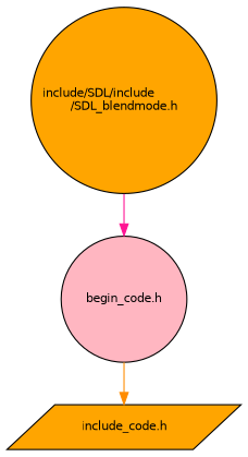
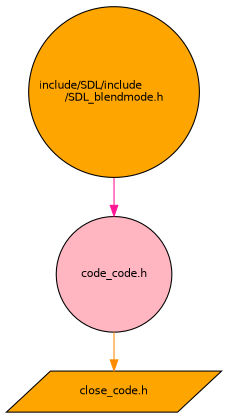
  digraph {
    node [color=black fillcolor=orange fontname=Helvetica fontsize=10 shape=circle style=filled]
    edge [fontname=Helvetica fontsize=10 labelfontname=Helvetica labelfontsize=10 style=solid]
    n1 [fontcolor=black height=0.2 label="include/SDL/include\l/SDL_blendmode.h" width=0.4]
-   n2 [fillcolor=lightpink height=0.2 label="begin_code.h" width=0.4]
-   n3 [height=0.2 label="include_code.h" shape=parallelogram width=0.4]
+   n2 [fillcolor=lightpink height=0.2 label="code_code.h" width=0.4]
+   n3 [height=0.2 label="close_code.h" shape=parallelogram width=0.4]
    n1 -> n2 [color=deeppink]
    n2 -> n3 [color=darkorange]
  }
